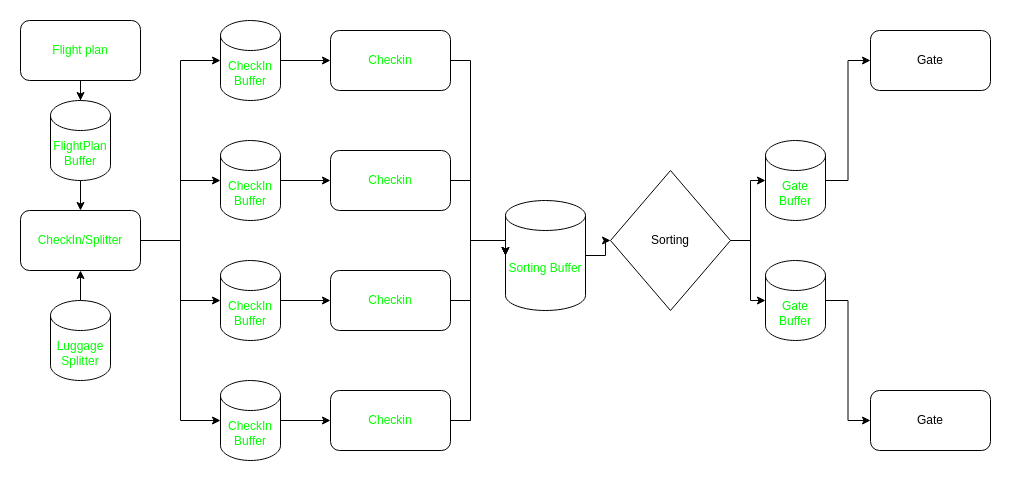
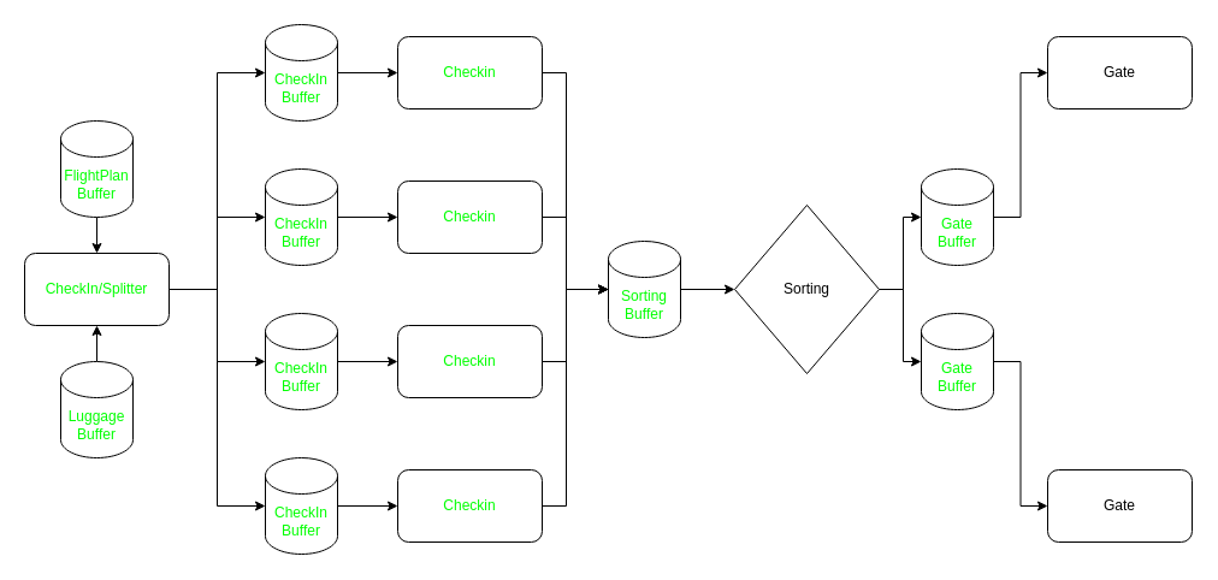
  <mxCell id="0" />
  <mxCell id="1" parent="0" />
  <mxCell id="2" style="edgeStyle=orthogonalEdgeStyle;rounded=0;jumpStyle=arc;orthogonalLoop=1;jettySize=auto;html=1;entryX=0;entryY=0.5;entryDx=0;entryDy=0;entryPerimeter=0;" edge="1" parent="1" source="3" target="12"><mxGeometry relative="1" as="geometry"><Array as="points"><mxPoint x="470" y="60" /><mxPoint x="470" y="240" /></Array></mxGeometry></mxCell>
  <mxCell id="3" value="&lt;font color=&quot;#00ff00&quot;&gt;Checkin&lt;/font&gt;" style="rounded=1;whiteSpace=wrap;html=1;" vertex="1" parent="1"><mxGeometry x="330" y="30" width="120" height="60" as="geometry" /></mxCell>
  <mxCell id="4" style="edgeStyle=orthogonalEdgeStyle;rounded=0;jumpStyle=arc;orthogonalLoop=1;jettySize=auto;html=1;entryX=0;entryY=0.5;entryDx=0;entryDy=0;entryPerimeter=0;" edge="1" parent="1" source="5" target="12"><mxGeometry relative="1" as="geometry"><mxPoint x="500" y="240" as="targetPoint" /><Array as="points"><mxPoint x="470" y="180" /><mxPoint x="470" y="240" /></Array></mxGeometry></mxCell>
  <mxCell id="5" value="&lt;font color=&quot;#00ff00&quot;&gt;Checkin&lt;/font&gt;" style="rounded=1;whiteSpace=wrap;html=1;" vertex="1" parent="1"><mxGeometry x="330" y="150" width="120" height="60" as="geometry" /></mxCell>
  <mxCell id="6" style="edgeStyle=orthogonalEdgeStyle;rounded=0;jumpStyle=arc;orthogonalLoop=1;jettySize=auto;html=1;entryX=0;entryY=0.5;entryDx=0;entryDy=0;" edge="1" parent="1" source="7" target="3"><mxGeometry relative="1" as="geometry" /></mxCell>
  <mxCell id="7" value="&lt;font color=&quot;#00ff00&quot;&gt;CheckIn Buffer&lt;/font&gt;" style="shape=cylinder3;whiteSpace=wrap;html=1;boundedLbl=1;backgroundOutline=1;size=15;" vertex="1" parent="1"><mxGeometry x="220" y="20" width="60" height="80" as="geometry" /></mxCell>
  <mxCell id="8" style="edgeStyle=orthogonalEdgeStyle;rounded=0;orthogonalLoop=1;jettySize=auto;html=1;exitX=1;exitY=0.5;exitDx=0;exitDy=0;entryX=0;entryY=0.5;entryDx=0;entryDy=0;entryPerimeter=0;" edge="1" parent="1" source="10" target="20"><mxGeometry relative="1" as="geometry" /></mxCell>
  <mxCell id="9" style="edgeStyle=orthogonalEdgeStyle;rounded=0;orthogonalLoop=1;jettySize=auto;html=1;entryX=0;entryY=0.5;entryDx=0;entryDy=0;entryPerimeter=0;" edge="1" parent="1" source="10" target="18"><mxGeometry relative="1" as="geometry" /></mxCell>
  <mxCell id="10" value="&lt;span&gt;Sorting&lt;/span&gt;" style="rhombus;whiteSpace=wrap;html=1;" vertex="1" parent="1"><mxGeometry x="610" y="170" width="120" height="140" as="geometry" /></mxCell>
  <mxCell id="11" style="edgeStyle=orthogonalEdgeStyle;rounded=0;jumpStyle=arc;orthogonalLoop=1;jettySize=auto;html=1;entryX=0;entryY=0.5;entryDx=0;entryDy=0;" edge="1" parent="1" source="12" target="10"><mxGeometry relative="1" as="geometry" /></mxCell>
- <mxCell id="12" value="&lt;font color=&quot;#00ff00&quot;&gt;Sorting Buffer&lt;/font&gt;" style="shape=cylinder3;whiteSpace=wrap;html=1;boundedLbl=1;backgroundOutline=1;size=15;" vertex="1" parent="1"><mxGeometry x="505" y="200" width="80" height="110" as="geometry" /></mxCell>
+ <mxCell id="12" value="&lt;font color=&quot;#00ff00&quot;&gt;Sorting Buffer&lt;/font&gt;" style="shape=cylinder3;whiteSpace=wrap;html=1;boundedLbl=1;backgroundOutline=1;size=15;" vertex="1" parent="1"><mxGeometry x="505" y="200" width="60" height="80" as="geometry" /></mxCell>
  <mxCell id="13" value="Gate" style="rounded=1;whiteSpace=wrap;html=1;" vertex="1" parent="1"><mxGeometry x="870" y="30" width="120" height="60" as="geometry" /></mxCell>
  <mxCell id="14" value="Gate" style="rounded=1;whiteSpace=wrap;html=1;" vertex="1" parent="1"><mxGeometry x="870" y="390" width="120" height="60" as="geometry" /></mxCell>
- <mxCell id="15" style="edgeStyle=orthogonalEdgeStyle;rounded=0;jumpStyle=arc;orthogonalLoop=1;jettySize=auto;html=1;entryX=0.5;entryY=0;entryDx=0;entryDy=0;entryPerimeter=0;" edge="1" parent="1" source="16" target="32"><mxGeometry relative="1" as="geometry" /></mxCell>
- <mxCell id="16" value="&lt;font color=&quot;#00ff00&quot;&gt;Flight plan&lt;/font&gt;" style="rounded=1;whiteSpace=wrap;html=1;" vertex="1" parent="1"><mxGeometry x="20" y="20" width="120" height="60" as="geometry" /></mxCell>
  <mxCell id="17" style="edgeStyle=orthogonalEdgeStyle;rounded=0;jumpStyle=arc;orthogonalLoop=1;jettySize=auto;html=1;entryX=0;entryY=0.5;entryDx=0;entryDy=0;" edge="1" parent="1" source="18" target="14"><mxGeometry relative="1" as="geometry" /></mxCell>
  <mxCell id="18" value="&lt;font color=&quot;#00ff00&quot;&gt;Gate Buffer&lt;/font&gt;" style="shape=cylinder3;whiteSpace=wrap;html=1;boundedLbl=1;backgroundOutline=1;size=15;" vertex="1" parent="1"><mxGeometry x="765" y="260" width="60" height="80" as="geometry" /></mxCell>
  <mxCell id="19" style="edgeStyle=orthogonalEdgeStyle;rounded=0;jumpStyle=arc;orthogonalLoop=1;jettySize=auto;html=1;entryX=0;entryY=0.5;entryDx=0;entryDy=0;" edge="1" parent="1" source="20" target="13"><mxGeometry relative="1" as="geometry" /></mxCell>
  <mxCell id="20" value="&lt;font color=&quot;#00ff00&quot;&gt;Gate Buffer&lt;/font&gt;" style="shape=cylinder3;whiteSpace=wrap;html=1;boundedLbl=1;backgroundOutline=1;size=15;" vertex="1" parent="1"><mxGeometry x="765" y="140" width="60" height="80" as="geometry" /></mxCell>
  <mxCell id="21" style="edgeStyle=orthogonalEdgeStyle;rounded=0;jumpStyle=arc;orthogonalLoop=1;jettySize=auto;html=1;entryX=0;entryY=0.5;entryDx=0;entryDy=0;" edge="1" parent="1" source="22" target="5"><mxGeometry relative="1" as="geometry" /></mxCell>
  <mxCell id="22" value="&lt;font color=&quot;#00ff00&quot;&gt;CheckIn Buffer&lt;/font&gt;" style="shape=cylinder3;whiteSpace=wrap;html=1;boundedLbl=1;backgroundOutline=1;size=15;" vertex="1" parent="1"><mxGeometry x="220" y="140" width="60" height="80" as="geometry" /></mxCell>
  <mxCell id="23" style="edgeStyle=orthogonalEdgeStyle;rounded=0;jumpStyle=arc;orthogonalLoop=1;jettySize=auto;html=1;entryX=0;entryY=0.5;entryDx=0;entryDy=0;entryPerimeter=0;" edge="1" parent="1" source="24" target="12"><mxGeometry relative="1" as="geometry"><Array as="points"><mxPoint x="470" y="300" /><mxPoint x="470" y="240" /></Array></mxGeometry></mxCell>
  <mxCell id="24" value="&lt;font color=&quot;#00ff00&quot;&gt;Checkin&lt;/font&gt;" style="rounded=1;whiteSpace=wrap;html=1;" vertex="1" parent="1"><mxGeometry x="330" y="270" width="120" height="60" as="geometry" /></mxCell>
  <mxCell id="25" style="edgeStyle=orthogonalEdgeStyle;rounded=0;jumpStyle=arc;orthogonalLoop=1;jettySize=auto;html=1;entryX=0;entryY=0.5;entryDx=0;entryDy=0;" edge="1" parent="1" source="26" target="24"><mxGeometry relative="1" as="geometry" /></mxCell>
  <mxCell id="26" value="&lt;font color=&quot;#00ff00&quot;&gt;CheckIn Buffer&lt;/font&gt;" style="shape=cylinder3;whiteSpace=wrap;html=1;boundedLbl=1;backgroundOutline=1;size=15;" vertex="1" parent="1"><mxGeometry x="220" y="260" width="60" height="80" as="geometry" /></mxCell>
  <mxCell id="27" style="edgeStyle=orthogonalEdgeStyle;rounded=0;jumpStyle=arc;orthogonalLoop=1;jettySize=auto;html=1;entryX=0;entryY=0.5;entryDx=0;entryDy=0;entryPerimeter=0;" edge="1" parent="1" source="28" target="12"><mxGeometry relative="1" as="geometry"><Array as="points"><mxPoint x="470" y="420" /><mxPoint x="470" y="240" /></Array></mxGeometry></mxCell>
  <mxCell id="28" value="&lt;font color=&quot;#00ff00&quot;&gt;Checkin&lt;/font&gt;" style="rounded=1;whiteSpace=wrap;html=1;" vertex="1" parent="1"><mxGeometry x="330" y="390" width="120" height="60" as="geometry" /></mxCell>
  <mxCell id="29" style="edgeStyle=orthogonalEdgeStyle;rounded=0;jumpStyle=arc;orthogonalLoop=1;jettySize=auto;html=1;entryX=0;entryY=0.5;entryDx=0;entryDy=0;" edge="1" parent="1" source="30" target="28"><mxGeometry relative="1" as="geometry" /></mxCell>
  <mxCell id="30" value="&lt;font color=&quot;#00ff00&quot;&gt;CheckIn Buffer&lt;/font&gt;" style="shape=cylinder3;whiteSpace=wrap;html=1;boundedLbl=1;backgroundOutline=1;size=15;" vertex="1" parent="1"><mxGeometry x="220" y="380" width="60" height="80" as="geometry" /></mxCell>
  <mxCell id="31" style="edgeStyle=orthogonalEdgeStyle;rounded=0;jumpStyle=arc;orthogonalLoop=1;jettySize=auto;html=1;entryX=0.5;entryY=0;entryDx=0;entryDy=0;" edge="1" parent="1" source="32" target="39"><mxGeometry relative="1" as="geometry" /></mxCell>
  <mxCell id="32" value="&lt;font color=&quot;#00ff00&quot;&gt;FlightPlan Buffer&lt;/font&gt;" style="shape=cylinder3;whiteSpace=wrap;html=1;boundedLbl=1;backgroundOutline=1;size=15;" vertex="1" parent="1"><mxGeometry x="50" y="100" width="60" height="80" as="geometry" /></mxCell>
  <mxCell id="33" style="edgeStyle=orthogonalEdgeStyle;rounded=0;jumpStyle=arc;orthogonalLoop=1;jettySize=auto;html=1;" edge="1" parent="1" source="34" target="39"><mxGeometry relative="1" as="geometry" /></mxCell>
- <mxCell id="34" value="&lt;font color=&quot;#00ff00&quot;&gt;Luggage Splitter&lt;/font&gt;" style="shape=cylinder3;whiteSpace=wrap;html=1;boundedLbl=1;backgroundOutline=1;size=15;" vertex="1" parent="1"><mxGeometry x="50" y="300" width="60" height="80" as="geometry" /></mxCell>
+ <mxCell id="34" value="&lt;font color=&quot;#00ff00&quot;&gt;Luggage Buffer&lt;/font&gt;" style="shape=cylinder3;whiteSpace=wrap;html=1;boundedLbl=1;backgroundOutline=1;size=15;" vertex="1" parent="1"><mxGeometry x="50" y="300" width="60" height="80" as="geometry" /></mxCell>
  <mxCell id="35" style="edgeStyle=orthogonalEdgeStyle;rounded=0;jumpStyle=arc;orthogonalLoop=1;jettySize=auto;html=1;entryX=0;entryY=0.5;entryDx=0;entryDy=0;entryPerimeter=0;" edge="1" parent="1" source="39" target="7"><mxGeometry relative="1" as="geometry" /></mxCell>
  <mxCell id="36" style="edgeStyle=orthogonalEdgeStyle;rounded=0;jumpStyle=arc;orthogonalLoop=1;jettySize=auto;html=1;entryX=0;entryY=0.5;entryDx=0;entryDy=0;entryPerimeter=0;" edge="1" parent="1" source="39" target="22"><mxGeometry relative="1" as="geometry" /></mxCell>
  <mxCell id="37" style="edgeStyle=orthogonalEdgeStyle;rounded=0;jumpStyle=arc;orthogonalLoop=1;jettySize=auto;html=1;entryX=0;entryY=0.5;entryDx=0;entryDy=0;entryPerimeter=0;" edge="1" parent="1" source="39" target="26"><mxGeometry relative="1" as="geometry" /></mxCell>
  <mxCell id="38" style="edgeStyle=orthogonalEdgeStyle;rounded=0;jumpStyle=arc;orthogonalLoop=1;jettySize=auto;html=1;entryX=0;entryY=0.5;entryDx=0;entryDy=0;entryPerimeter=0;" edge="1" parent="1" source="39" target="30"><mxGeometry relative="1" as="geometry" /></mxCell>
  <mxCell id="39" value="CheckIn/Splitter" style="rounded=1;whiteSpace=wrap;html=1;fontColor=#00FF00;" vertex="1" parent="1"><mxGeometry x="20" y="210" width="120" height="60" as="geometry" /></mxCell>
